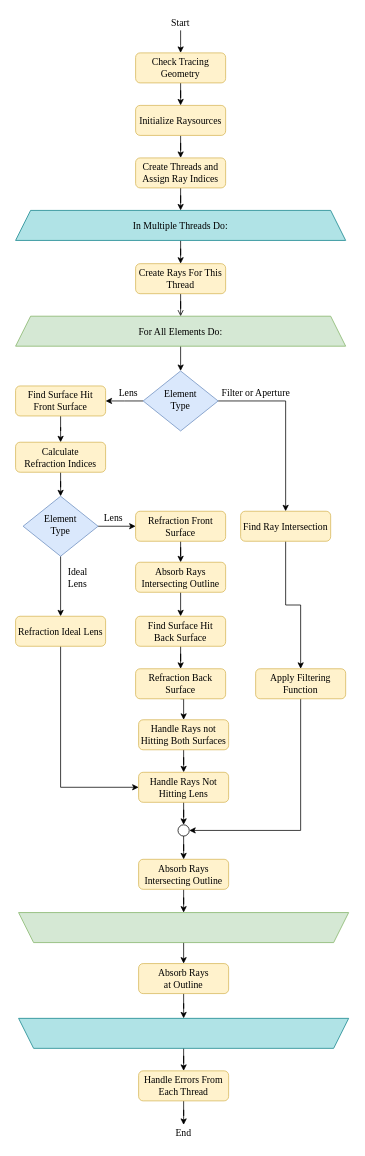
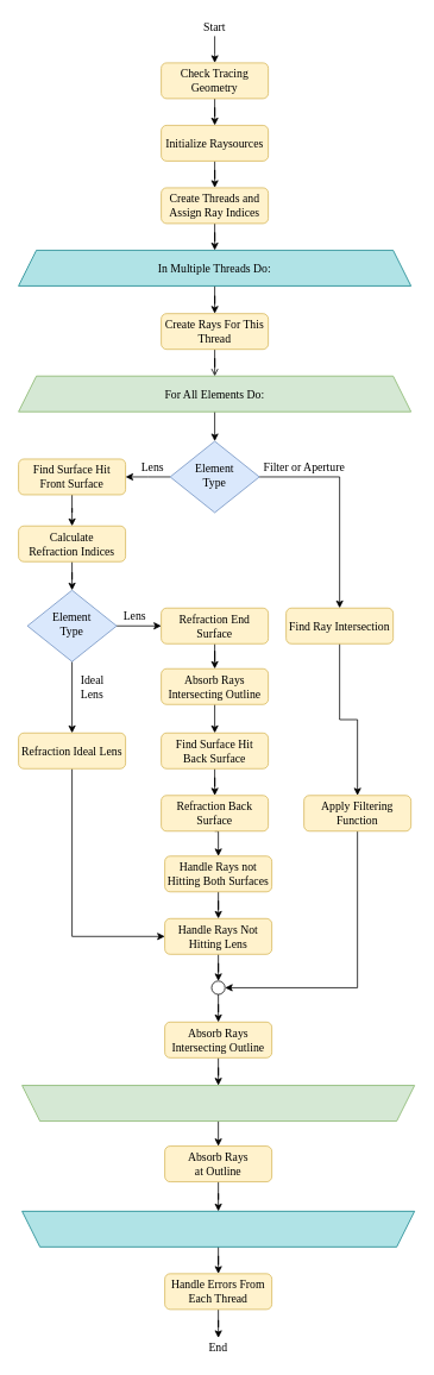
  <mxCell id="0" />
  <mxCell id="1" parent="0" />
  <mxCell id="2" style="edgeStyle=orthogonalEdgeStyle;rounded=0;orthogonalLoop=1;jettySize=auto;html=1;entryX=0.5;entryY=0;entryDx=0;entryDy=0;" parent="1" source="3" target="28" edge="1"><mxGeometry relative="1" as="geometry" /></mxCell>
  <mxCell id="3" value="Check Tracing Geometry" style="rounded=1;whiteSpace=wrap;html=1;fontSize=13;glass=0;strokeWidth=1;shadow=0;fillColor=#fff2cc;strokeColor=#d6b656;fontFamily=Times New Roman;fontColor=#000000;" parent="1" vertex="1"><mxGeometry x="180" y="70" width="120" height="40" as="geometry" /></mxCell>
  <mxCell id="4" value="" style="edgeStyle=elbowEdgeStyle;rounded=0;orthogonalLoop=1;jettySize=auto;html=1;fontFamily=Times New Roman;fontSize=13;fontColor=#000000;entryX=0.5;entryY=0;entryDx=0;entryDy=0;" parent="1" source="5" target="3" edge="1"><mxGeometry relative="1" as="geometry"><mxPoint x="240" y="60" as="targetPoint" /><Array as="points"><mxPoint x="240" y="60" /></Array></mxGeometry></mxCell>
  <mxCell id="5" value="Start" style="text;html=1;strokeColor=none;fillColor=none;align=center;verticalAlign=middle;whiteSpace=wrap;rounded=0;fontFamily=Times New Roman;fontSize=13;fontColor=#000000;" parent="1" vertex="1"><mxGeometry x="220" y="20" width="40" height="20" as="geometry" /></mxCell>
  <mxCell id="6" value="" style="edgeStyle=orthogonalEdgeStyle;rounded=0;orthogonalLoop=1;jettySize=auto;html=1;fontFamily=Times New Roman;fontSize=13;fontColor=#000000;entryX=0.5;entryY=0;entryDx=0;entryDy=0;" parent="1" source="8" target="10" edge="1"><mxGeometry relative="1" as="geometry"><mxPoint x="340" y="534" as="targetPoint" /></mxGeometry></mxCell>
  <mxCell id="7" value="" style="edgeStyle=orthogonalEdgeStyle;rounded=0;orthogonalLoop=1;jettySize=auto;html=1;fontFamily=Times New Roman;fontSize=13;fontColor=#000000;" parent="1" source="8" edge="1"><mxGeometry relative="1" as="geometry"><mxPoint x="140" y="534" as="targetPoint" /></mxGeometry></mxCell>
  <mxCell id="8" value="&lt;div style=&quot;font-size: 13px;&quot;&gt;Element&lt;/div&gt;&lt;div style=&quot;font-size: 13px;&quot;&gt;Type&lt;br style=&quot;font-size: 13px;&quot;&gt;&lt;/div&gt;" style="rhombus;whiteSpace=wrap;html=1;shadow=0;fontFamily=Times New Roman;fontSize=13;align=center;strokeWidth=1;spacing=6;spacingTop=-4;fillColor=#dae8fc;strokeColor=#6c8ebf;fontColor=#000000;" parent="1" vertex="1"><mxGeometry x="190" y="494" width="100" height="80" as="geometry" /></mxCell>
  <mxCell id="9" value="" style="edgeStyle=orthogonalEdgeStyle;rounded=0;orthogonalLoop=1;jettySize=auto;html=1;fontFamily=Times New Roman;fontSize=13;fontColor=#000000;" parent="1" source="10" target="12" edge="1"><mxGeometry relative="1" as="geometry" /></mxCell>
  <mxCell id="10" value="Find Ray Intersection" style="rounded=1;whiteSpace=wrap;html=1;fontSize=13;glass=0;strokeWidth=1;shadow=0;fillColor=#fff2cc;strokeColor=#d6b656;fontFamily=Times New Roman;fontColor=#000000;" parent="1" vertex="1"><mxGeometry x="320" y="681" width="120" height="40" as="geometry" /></mxCell>
  <mxCell id="11" style="edgeStyle=orthogonalEdgeStyle;rounded=0;orthogonalLoop=1;jettySize=auto;html=1;entryX=1;entryY=0.5;entryDx=0;entryDy=0;" parent="1" source="12" target="40" edge="1"><mxGeometry relative="1" as="geometry"><Array as="points"><mxPoint x="400" y="1106" /></Array></mxGeometry></mxCell>
  <mxCell id="12" value="Apply Filtering Function" style="rounded=1;whiteSpace=wrap;html=1;fontSize=13;glass=0;strokeWidth=1;shadow=0;fillColor=#fff2cc;strokeColor=#d6b656;fontFamily=Times New Roman;fontColor=#000000;" parent="1" vertex="1"><mxGeometry x="340" y="891" width="120" height="40" as="geometry" /></mxCell>
  <mxCell id="13" value="" style="edgeStyle=orthogonalEdgeStyle;rounded=0;orthogonalLoop=1;jettySize=auto;html=1;fontFamily=Times New Roman;fontSize=13;fontColor=#000000;" parent="1" source="14" target="16" edge="1"><mxGeometry relative="1" as="geometry" /></mxCell>
  <mxCell id="14" value="&lt;div style=&quot;font-size: 13px&quot;&gt;Find Surface Hit&lt;/div&gt;&lt;div style=&quot;font-size: 13px&quot;&gt;Front Surface&lt;br style=&quot;font-size: 13px&quot;&gt;&lt;/div&gt;" style="rounded=1;whiteSpace=wrap;html=1;fontSize=13;glass=0;strokeWidth=1;shadow=0;fillColor=#fff2cc;strokeColor=#d6b656;fontFamily=Times New Roman;fontColor=#000000;" parent="1" vertex="1"><mxGeometry x="20" y="514" width="120" height="40" as="geometry" /></mxCell>
  <mxCell id="15" value="" style="edgeStyle=orthogonalEdgeStyle;rounded=0;orthogonalLoop=1;jettySize=auto;html=1;" parent="1" source="16" target="48" edge="1"><mxGeometry relative="1" as="geometry" /></mxCell>
  <mxCell id="16" value="Calculate&lt;br&gt;Refraction Indices" style="rounded=1;whiteSpace=wrap;html=1;fontSize=13;glass=0;strokeWidth=1;shadow=0;fillColor=#fff2cc;strokeColor=#d6b656;fontFamily=Times New Roman;fontColor=#000000;" parent="1" vertex="1"><mxGeometry x="20" y="589" width="120" height="40" as="geometry" /></mxCell>
  <mxCell id="17" value="" style="edgeStyle=orthogonalEdgeStyle;rounded=0;orthogonalLoop=1;jettySize=auto;html=1;fontFamily=Times New Roman;fontSize=13;fontColor=#000000;" parent="1" source="18" target="20" edge="1"><mxGeometry relative="1" as="geometry" /></mxCell>
- <mxCell id="18" value="&lt;div style=&quot;font-size: 13px;&quot;&gt;Refraction Front Surface&lt;br style=&quot;font-size: 13px;&quot;&gt;&lt;/div&gt;" style="rounded=1;whiteSpace=wrap;html=1;fontSize=13;glass=0;strokeWidth=1;shadow=0;fillColor=#fff2cc;strokeColor=#d6b656;fontFamily=Times New Roman;fontColor=#000000;" parent="1" vertex="1"><mxGeometry x="180" y="681" width="120" height="40" as="geometry" /></mxCell>
+ <mxCell id="18" value="&lt;div style=&quot;font-size: 13px;&quot;&gt;Refraction End Surface&lt;br style=&quot;font-size: 13px;&quot;&gt;&lt;/div&gt;" style="rounded=1;whiteSpace=wrap;html=1;fontSize=13;glass=0;strokeWidth=1;shadow=0;fillColor=#fff2cc;strokeColor=#d6b656;fontFamily=Times New Roman;fontColor=#000000;" parent="1" vertex="1"><mxGeometry x="180" y="681" width="120" height="40" as="geometry" /></mxCell>
  <mxCell id="19" style="edgeStyle=orthogonalEdgeStyle;rounded=0;orthogonalLoop=1;jettySize=auto;html=1;exitX=0.5;exitY=1;exitDx=0;exitDy=0;entryX=0.5;entryY=0;entryDx=0;entryDy=0;fontFamily=Times New Roman;fontSize=13;fontColor=#000000;" parent="1" source="20" target="30" edge="1"><mxGeometry relative="1" as="geometry"><mxPoint x="240" y="829" as="targetPoint" /></mxGeometry></mxCell>
  <mxCell id="20" value="&lt;div style=&quot;font-size: 13px&quot;&gt;Absorb Rays&lt;/div&gt;&lt;div style=&quot;font-size: 13px&quot;&gt;Intersecting Outline&lt;/div&gt;" style="rounded=1;whiteSpace=wrap;html=1;fontSize=13;glass=0;strokeWidth=1;shadow=0;fillColor=#fff2cc;strokeColor=#d6b656;fontFamily=Times New Roman;fontColor=#000000;" parent="1" vertex="1"><mxGeometry x="180" y="749" width="120" height="40" as="geometry" /></mxCell>
  <mxCell id="21" value="" style="edgeStyle=orthogonalEdgeStyle;rounded=0;orthogonalLoop=1;jettySize=auto;html=1;entryX=0.5;entryY=0;entryDx=0;entryDy=0;fontFamily=Times New Roman;exitX=0.5;exitY=0;exitDx=0;exitDy=0;fontSize=13;fontColor=#000000;" parent="1" source="41" target="23" edge="1"><mxGeometry relative="1" as="geometry"><mxPoint x="240" y="1344" as="targetPoint" /><mxPoint x="240" y="1264" as="sourcePoint" /></mxGeometry></mxCell>
  <mxCell id="22" value="" style="edgeStyle=orthogonalEdgeStyle;rounded=0;orthogonalLoop=1;jettySize=auto;html=1;fontFamily=Times New Roman;fontSize=13;fontColor=#000000;entryX=0.5;entryY=1;entryDx=0;entryDy=0;" parent="1" source="23" target="56" edge="1"><mxGeometry relative="1" as="geometry"><mxPoint x="240" y="1347" as="targetPoint" /></mxGeometry></mxCell>
  <mxCell id="23" value="&lt;div style=&quot;font-size: 13px&quot;&gt;Absorb Rays&lt;/div&gt;&lt;div style=&quot;font-size: 13px&quot;&gt;at Outline&lt;br style=&quot;font-size: 13px&quot;&gt;&lt;/div&gt;" style="rounded=1;whiteSpace=wrap;html=1;fontSize=13;glass=0;strokeWidth=1;shadow=0;fillColor=#fff2cc;strokeColor=#d6b656;fontFamily=Times New Roman;fontColor=#000000;" parent="1" vertex="1"><mxGeometry x="184" y="1284" width="120" height="40" as="geometry" /></mxCell>
  <mxCell id="24" value="End" style="text;html=1;align=center;verticalAlign=middle;resizable=0;points=[];autosize=1;fontFamily=Times New Roman;fontSize=13;fontColor=#000000;" parent="1" vertex="1"><mxGeometry x="220" y="1236" width="40" height="20" as="geometry" /></mxCell>
  <mxCell id="25" value="Lens" style="text;html=1;align=center;verticalAlign=middle;resizable=0;points=[];autosize=1;fontFamily=Times New Roman;fontSize=13;fontColor=#000000;" parent="1" vertex="1"><mxGeometry x="150" y="513" width="40" height="20" as="geometry" /></mxCell>
  <mxCell id="26" value="Filter or Aperture" style="text;html=1;align=center;verticalAlign=middle;resizable=0;points=[];autosize=1;fontFamily=Times New Roman;fontSize=13;fontColor=#000000;" parent="1" vertex="1"><mxGeometry x="280" y="508" width="120" height="30" as="geometry" /></mxCell>
  <mxCell id="27" style="edgeStyle=orthogonalEdgeStyle;rounded=0;orthogonalLoop=1;jettySize=auto;html=1;entryX=0.5;entryY=0;entryDx=0;entryDy=0;" parent="1" source="28" target="43" edge="1"><mxGeometry relative="1" as="geometry" /></mxCell>
  <mxCell id="28" value="Initialize Raysources " style="rounded=1;whiteSpace=wrap;html=1;fontSize=13;glass=0;strokeWidth=1;shadow=0;fillColor=#fff2cc;strokeColor=#d6b656;fontFamily=Times New Roman;fontColor=#000000;" parent="1" vertex="1"><mxGeometry x="180" y="140" width="120" height="40" as="geometry" /></mxCell>
  <mxCell id="29" value="" style="edgeStyle=orthogonalEdgeStyle;rounded=0;orthogonalLoop=1;jettySize=auto;html=1;fontFamily=Times New Roman;fontSize=13;fontColor=#000000;" parent="1" source="30" target="32" edge="1"><mxGeometry relative="1" as="geometry" /></mxCell>
  <mxCell id="30" value="&lt;div style=&quot;font-size: 13px&quot;&gt;Find Surface Hit&lt;/div&gt;&lt;div style=&quot;font-size: 13px&quot;&gt;Back Surface&lt;br style=&quot;font-size: 13px&quot;&gt;&lt;/div&gt;" style="rounded=1;whiteSpace=wrap;html=1;fontSize=13;glass=0;strokeWidth=1;shadow=0;fillColor=#fff2cc;strokeColor=#d6b656;fontFamily=Times New Roman;fontColor=#000000;" parent="1" vertex="1"><mxGeometry x="180" y="821" width="120" height="40" as="geometry" /></mxCell>
  <mxCell id="31" style="edgeStyle=orthogonalEdgeStyle;rounded=0;orthogonalLoop=1;jettySize=auto;html=1;exitX=0.5;exitY=1;exitDx=0;exitDy=0;fontFamily=Times New Roman;fontSize=13;fontColor=#000000;entryX=0.5;entryY=0;entryDx=0;entryDy=0;" parent="1" source="32" target="34" edge="1"><mxGeometry relative="1" as="geometry"><mxPoint x="240" y="991" as="targetPoint" /></mxGeometry></mxCell>
  <mxCell id="32" value="&lt;div style=&quot;font-size: 13px;&quot;&gt;Refraction Back Surface&lt;br style=&quot;font-size: 13px;&quot;&gt;&lt;/div&gt;" style="rounded=1;whiteSpace=wrap;html=1;fontSize=13;glass=0;strokeWidth=1;shadow=0;fillColor=#fff2cc;strokeColor=#d6b656;fontFamily=Times New Roman;fontColor=#000000;" parent="1" vertex="1"><mxGeometry x="180" y="891" width="120" height="40" as="geometry" /></mxCell>
  <mxCell id="33" value="" style="edgeStyle=orthogonalEdgeStyle;rounded=0;orthogonalLoop=1;jettySize=auto;html=1;" parent="1" source="34" target="50" edge="1"><mxGeometry relative="1" as="geometry" /></mxCell>
  <mxCell id="34" value="Handle Rays not Hitting Both Surfaces" style="rounded=1;whiteSpace=wrap;html=1;fontSize=13;glass=0;strokeWidth=1;shadow=0;fillColor=#fff2cc;strokeColor=#d6b656;fontFamily=Times New Roman;fontColor=#000000;" parent="1" vertex="1"><mxGeometry x="184" y="959" width="120" height="40" as="geometry" /></mxCell>
  <mxCell id="35" value="" style="edgeStyle=orthogonalEdgeStyle;rounded=0;orthogonalLoop=1;jettySize=auto;html=1;fontFamily=Times New Roman;fontSize=13;fontColor=#000000;" parent="1" source="36" target="41" edge="1"><mxGeometry relative="1" as="geometry" /></mxCell>
  <mxCell id="36" value="Absorb Rays&#10;Intersecting Outline" style="rounded=1;whiteSpace=wrap;html=1;fontSize=13;glass=0;strokeWidth=1;shadow=0;fillColor=#fff2cc;strokeColor=#d6b656;fontFamily=Times New Roman;fontColor=#000000;" parent="1" vertex="1"><mxGeometry x="184" y="1145" width="120" height="40" as="geometry" /></mxCell>
  <mxCell id="37" style="edgeStyle=orthogonalEdgeStyle;rounded=0;orthogonalLoop=1;jettySize=auto;html=1;exitX=0.5;exitY=1;exitDx=0;exitDy=0;entryX=0.5;entryY=0;entryDx=0;entryDy=0;fontFamily=Times New Roman;fontSize=13;fontColor=#000000;" parent="1" source="38" target="8" edge="1"><mxGeometry relative="1" as="geometry" /></mxCell>
  <mxCell id="38" value="For All Elements Do:" style="shape=trapezoid;perimeter=trapezoidPerimeter;whiteSpace=wrap;html=1;fixedSize=1;fontFamily=Times New Roman;fillColor=#d5e8d4;strokeColor=#82b366;fontSize=13;fontColor=#000000;" parent="1" vertex="1"><mxGeometry x="20" y="421" width="440" height="40" as="geometry" /></mxCell>
  <mxCell id="39" value="" style="edgeStyle=orthogonalEdgeStyle;rounded=0;orthogonalLoop=1;jettySize=auto;html=1;" parent="1" source="40" target="36" edge="1"><mxGeometry relative="1" as="geometry" /></mxCell>
  <mxCell id="40" value="" style="ellipse;whiteSpace=wrap;html=1;aspect=fixed;fontFamily=Times New Roman;fontSize=13;fontColor=#000000;" parent="1" vertex="1"><mxGeometry x="236.5" y="1099" width="15" height="15" as="geometry" /></mxCell>
  <mxCell id="41" value="" style="shape=trapezoid;perimeter=trapezoidPerimeter;whiteSpace=wrap;html=1;fixedSize=1;fontFamily=Times New Roman;fillColor=#d5e8d4;strokeColor=#82b366;direction=west;fontSize=13;fontColor=#000000;" parent="1" vertex="1"><mxGeometry x="24" y="1216" width="440" height="40" as="geometry" /></mxCell>
  <mxCell id="42" value="" style="edgeStyle=orthogonalEdgeStyle;rounded=0;orthogonalLoop=1;jettySize=auto;html=1;" parent="1" source="43" target="45" edge="1"><mxGeometry relative="1" as="geometry" /></mxCell>
  <mxCell id="43" value="Create Threads and Assign Ray Indices" style="rounded=1;whiteSpace=wrap;html=1;fontSize=13;glass=0;strokeWidth=1;shadow=0;fillColor=#fff2cc;strokeColor=#d6b656;fontFamily=Times New Roman;fontColor=#000000;" parent="1" vertex="1"><mxGeometry x="180" y="210" width="120" height="40" as="geometry" /></mxCell>
  <mxCell id="44" value="" style="edgeStyle=orthogonalEdgeStyle;rounded=0;orthogonalLoop=1;jettySize=auto;html=1;" edge="1" parent="1" source="45" target="61"><mxGeometry relative="1" as="geometry" /></mxCell>
  <mxCell id="45" value="In Multiple Threads Do:" style="shape=trapezoid;perimeter=trapezoidPerimeter;whiteSpace=wrap;html=1;fixedSize=1;fontFamily=Times New Roman;fillColor=#b0e3e6;strokeColor=#0e8088;fontSize=13;" parent="1" vertex="1"><mxGeometry x="20" y="280" width="440" height="40" as="geometry" /></mxCell>
  <mxCell id="46" value="" style="edgeStyle=orthogonalEdgeStyle;rounded=0;orthogonalLoop=1;jettySize=auto;html=1;entryX=0.5;entryY=0;entryDx=0;entryDy=0;" parent="1" source="48" target="52" edge="1"><mxGeometry relative="1" as="geometry"><mxPoint x="80" y="776" as="targetPoint" /></mxGeometry></mxCell>
  <mxCell id="47" value="" style="edgeStyle=orthogonalEdgeStyle;rounded=0;orthogonalLoop=1;jettySize=auto;html=1;" parent="1" source="48" target="18" edge="1"><mxGeometry relative="1" as="geometry" /></mxCell>
  <mxCell id="48" value="&lt;div style=&quot;font-size: 13px;&quot;&gt;Element&lt;/div&gt;&lt;div style=&quot;font-size: 13px;&quot;&gt;Type&lt;br style=&quot;font-size: 13px;&quot;&gt;&lt;/div&gt;" style="rhombus;whiteSpace=wrap;html=1;shadow=0;fontFamily=Times New Roman;fontSize=13;align=center;strokeWidth=1;spacing=6;spacingTop=-4;fillColor=#dae8fc;strokeColor=#6c8ebf;fontColor=#000000;" parent="1" vertex="1"><mxGeometry x="30" y="661" width="100" height="80" as="geometry" /></mxCell>
  <mxCell id="49" style="edgeStyle=orthogonalEdgeStyle;rounded=0;orthogonalLoop=1;jettySize=auto;html=1;entryX=0.5;entryY=0;entryDx=0;entryDy=0;" parent="1" source="50" target="40" edge="1"><mxGeometry relative="1" as="geometry" /></mxCell>
  <mxCell id="50" value="Handle Rays Not Hitting Lens" style="rounded=1;whiteSpace=wrap;html=1;fontSize=13;glass=0;strokeWidth=1;shadow=0;fillColor=#fff2cc;strokeColor=#d6b656;fontFamily=Times New Roman;fontColor=#000000;" parent="1" vertex="1"><mxGeometry x="184" y="1029" width="120" height="40" as="geometry" /></mxCell>
  <mxCell id="51" style="edgeStyle=orthogonalEdgeStyle;rounded=0;orthogonalLoop=1;jettySize=auto;html=1;entryX=0;entryY=0.5;entryDx=0;entryDy=0;" parent="1" source="52" target="50" edge="1"><mxGeometry relative="1" as="geometry"><Array as="points"><mxPoint x="80" y="1049" /></Array></mxGeometry></mxCell>
  <mxCell id="52" value="Refraction Ideal Lens" style="rounded=1;whiteSpace=wrap;html=1;fontSize=13;glass=0;strokeWidth=1;shadow=0;fillColor=#fff2cc;strokeColor=#d6b656;fontFamily=Times New Roman;fontColor=#000000;" parent="1" vertex="1"><mxGeometry x="20" y="821" width="120" height="40" as="geometry" /></mxCell>
  <mxCell id="53" value="" style="edgeStyle=orthogonalEdgeStyle;rounded=0;orthogonalLoop=1;jettySize=auto;html=1;" parent="1" source="54" target="57" edge="1"><mxGeometry relative="1" as="geometry" /></mxCell>
  <mxCell id="54" value="Handle Errors From Each Thread" style="rounded=1;whiteSpace=wrap;html=1;fontSize=13;glass=0;strokeWidth=1;shadow=0;fillColor=#fff2cc;strokeColor=#d6b656;fontFamily=Times New Roman;fontColor=#000000;" parent="1" vertex="1"><mxGeometry x="184" y="1427" width="120" height="40" as="geometry" /></mxCell>
  <mxCell id="55" value="" style="edgeStyle=orthogonalEdgeStyle;rounded=0;orthogonalLoop=1;jettySize=auto;html=1;" parent="1" source="56" target="54" edge="1"><mxGeometry relative="1" as="geometry" /></mxCell>
  <mxCell id="56" value="" style="shape=trapezoid;perimeter=trapezoidPerimeter;whiteSpace=wrap;html=1;fixedSize=1;fontFamily=Times New Roman;fillColor=#b0e3e6;strokeColor=#0e8088;direction=west;fontSize=13;" parent="1" vertex="1"><mxGeometry x="24" y="1357" width="440" height="40" as="geometry" /></mxCell>
  <mxCell id="57" value="End" style="text;html=1;strokeColor=none;fillColor=none;align=center;verticalAlign=middle;whiteSpace=wrap;rounded=0;fontFamily=Times New Roman;fontSize=13;fontColor=#000000;" parent="1" vertex="1"><mxGeometry x="224" y="1499" width="40" height="20" as="geometry" /></mxCell>
  <mxCell id="58" value="Lens" style="text;html=1;align=center;verticalAlign=middle;resizable=0;points=[];autosize=1;fontFamily=Times New Roman;fontSize=13;fontColor=#000000;" parent="1" vertex="1"><mxGeometry x="130" y="679" width="40" height="20" as="geometry" /></mxCell>
  <mxCell id="59" value="&lt;div&gt;Ideal &lt;br&gt;&lt;/div&gt;&lt;div&gt;Lens&lt;/div&gt;" style="text;html=1;align=left;verticalAlign=middle;resizable=0;points=[];autosize=1;fontFamily=Times New Roman;fontSize=13;fontColor=#000000;" parent="1" vertex="1"><mxGeometry x="88" y="749" width="50" height="40" as="geometry" /></mxCell>
  <mxCell id="60" value="" style="edgeStyle=orthogonalEdgeStyle;rounded=0;orthogonalLoop=1;jettySize=auto;html=1;endArrow=open;" edge="1" parent="1" source="61" target="38"><mxGeometry relative="1" as="geometry" /></mxCell>
  <mxCell id="61" value="Create Rays For This Thread" style="rounded=1;whiteSpace=wrap;html=1;fontSize=13;glass=0;strokeWidth=1;shadow=0;fillColor=#fff2cc;strokeColor=#d6b656;fontFamily=Times New Roman;fontColor=#000000;" vertex="1" parent="1"><mxGeometry x="180" y="351" width="120" height="40" as="geometry" /></mxCell>
